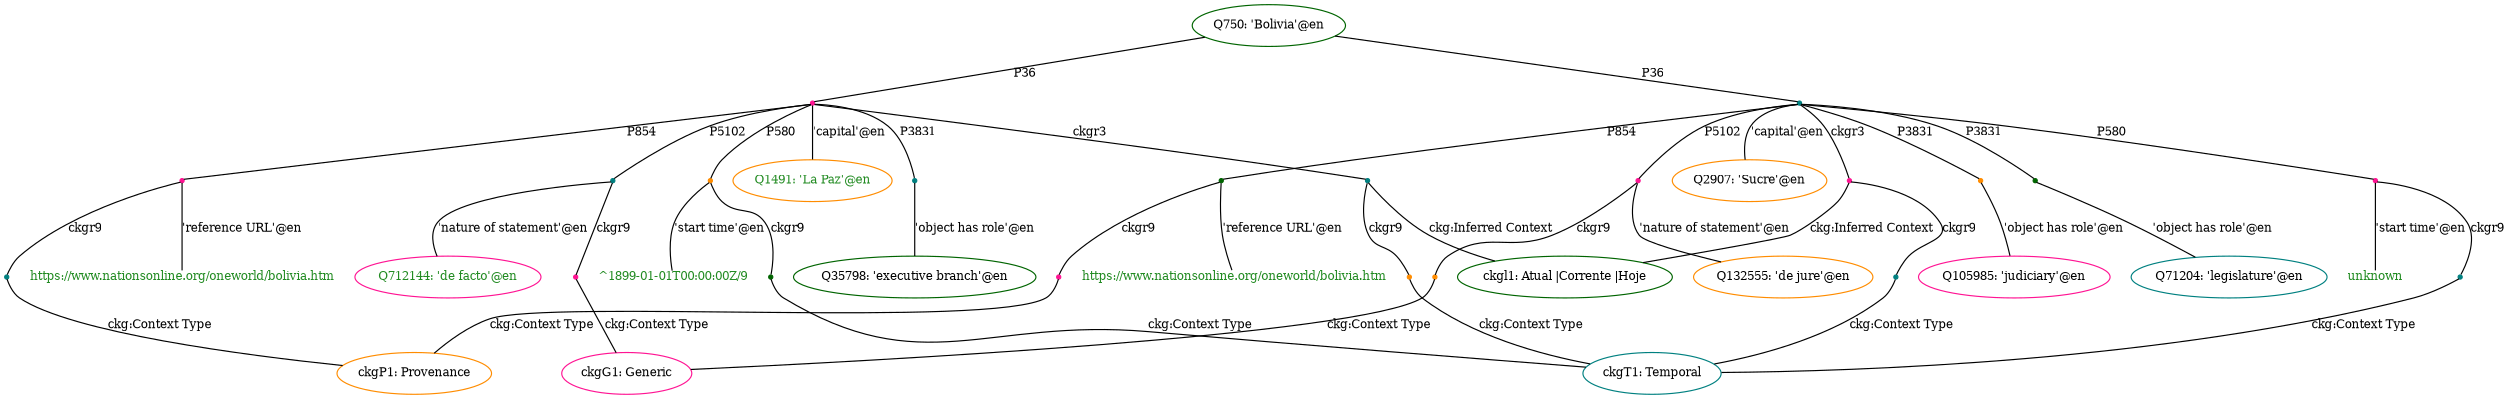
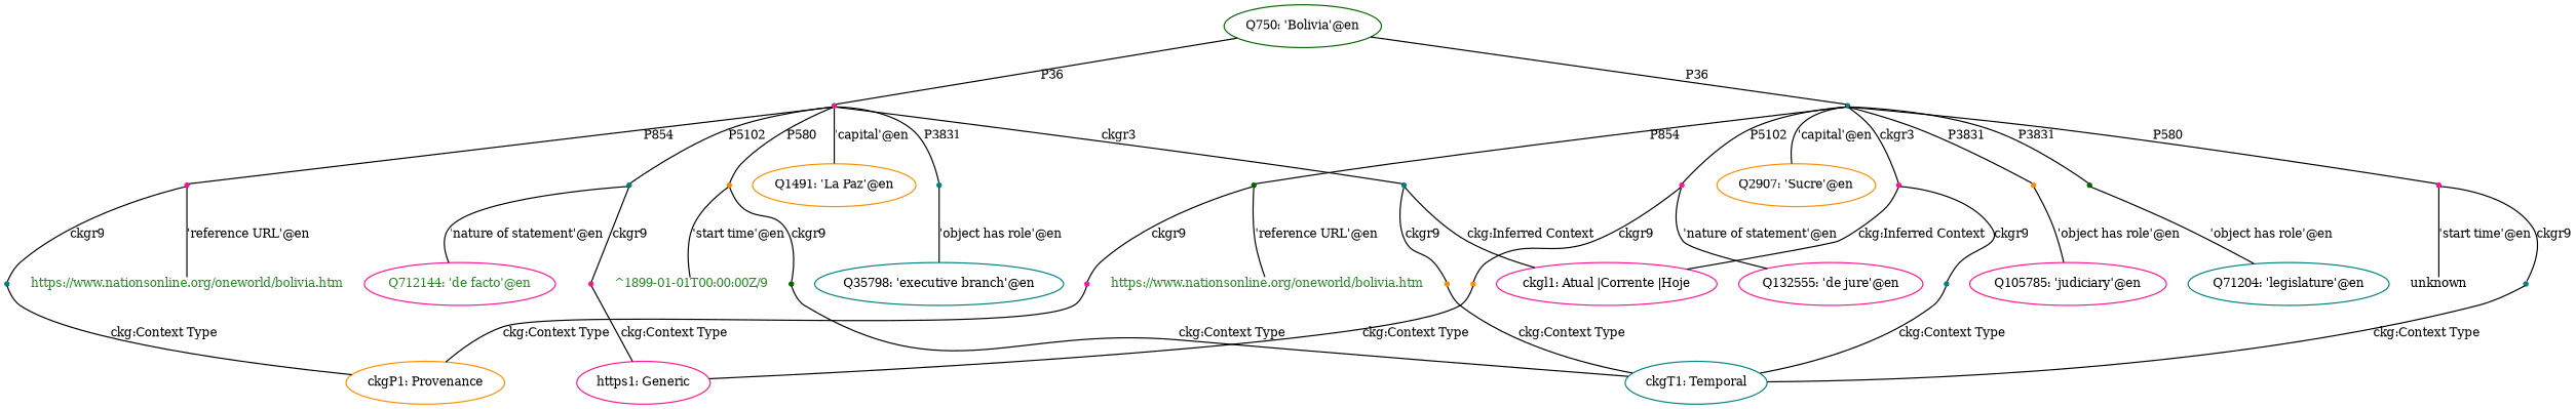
  strict graph {
    fontsize=20
    node [color=deeppink fontcolor=black fontsize=10 shape=point style=filled]
    edge [fontsize=10]
    n1 [color=darkgreen label="Q750: 'Bolivia'@en" shape=ellipse style=""]
    "Q750-P36-Q1491-349c7a24-0"
    "Q750-P36-Q2907-6fa08a5f-0" [color=teal]
-   n4 [color=darkorange fontcolor=forestgreen label="Q1491: 'La Paz'@en" shape=ellipse style=""]
+   n4 [color=darkorange label="Q1491: 'La Paz'@en" shape=ellipse style=""]
    "Q750-P36-Q1491-349c7a24-0-P3831-Q35798-0" [color=teal]
    "Q750-P36-Q1491-349c7a24-0-P459-Q712144-0" [color=teal]
    "Q750-P36-Q1491-349c7a24-0-P580-e87cf9-0" [color=darkorange fontcolor=forestgreen]
    "Q750-P36-Q1491-349c7a24-0-P854" [fontcolor=forestgreen]
    "Q750-P36-Q1491-349c7a24-0-ckgr3" [color=teal]
    n10 [color=darkorange label="Q2907: 'Sucre'@en" shape=ellipse style=""]
    "Q750-P36-Q2907-6fa08a5f-0-P3831-Q105985-0" [color=darkorange]
    "Q750-P36-Q2907-6fa08a5f-0-P3831-Q11204-0" [color=darkgreen]
    "Q750-P36-Q2907-6fa08a5f-0-P459-Q132555-0"
    "Q750-P36-Q2907-6fa08a5f-0-P580" [fontcolor=forestgreen]
    "Q750-P36-Q2907-6fa08a5f-0-P854" [color=darkgreen fontcolor=forestgreen]
    "Q750-P36-Q2907-6fa08a5f-0-ckgr3"
-   n17 [color=darkgreen label="Q35798: 'executive branch'@en" shape=ellipse style=""]
+   n17 [color=teal label="Q35798: 'executive branch'@en" shape=ellipse style=""]
    n18 [fontcolor=forestgreen label="Q712144: 'de facto'@en" shape=ellipse style=""]
    "Q750-P36-Q1491-349c7a24-0-P459-Q712144-0-P5102"
    n20 [color=darkorange fontcolor=forestgreen label="^1899-01-01T00:00:00Z/9" shape=plain style=""]
    "Q750-P36-Q1491-349c7a24-0-P580-e87cf9-0-P580" [color=darkgreen]
    n22 [color=teal fontcolor=forestgreen label="https://www.nationsonline.org/oneworld/bolivia.htm" shape=plain style=""]
    "Q750-P36-Q1491-349c7a24-0-P854-P854" [color=teal]
-   n24 [color=darkgreen label="ckgl1: Atual |Corrente |Hoje" shape=ellipse style=""]
+   n24 [label="ckgl1: Atual |Corrente |Hoje" shape=ellipse style=""]
    "Q750-P36-Q1491-349c7a24-0-ckgr3-ckgT1" [color=darkorange]
-   n26 [label="Q105985: 'judiciary'@en" shape=ellipse style=""]
+   n26 [label="Q105785: 'judiciary'@en" shape=ellipse style=""]
    n27 [color=teal label="Q71204: 'legislature'@en" shape=ellipse style=""]
-   n28 [color=darkorange label="Q132555: 'de jure'@en" shape=ellipse style=""]
+   n28 [label="Q132555: 'de jure'@en" shape=ellipse style=""]
    "Q750-P36-Q2907-6fa08a5f-0-P459-Q132555-0-P5102" [color=darkorange]
-   n30 [fontcolor=forestgreen label=unknown shape=plain style=""]
+   n30 [label=unknown shape=plain style=""]
    "Q750-P36-Q2907-6fa08a5f-0-P580-ckgT1" [color=teal]
    n32 [fontcolor=forestgreen label="https://www.nationsonline.org/oneworld/bolivia.htm" shape=plain style=""]
    "Q750-P36-Q2907-6fa08a5f-0-P854-P854"
    "Q750-P36-Q2907-6fa08a5f-0-ckgr3-ckgT1" [color=teal]
-   n35 [label="ckgG1: Generic" shape=ellipse style=""]
+   n35 [label="https1: Generic" shape=ellipse style=""]
    n36 [color=teal label="ckgT1: Temporal" shape=ellipse style=""]
    n37 [color=darkorange label="ckgP1: Provenance" shape=ellipse style=""]
    n1 -- "Q750-P36-Q1491-349c7a24-0" [label=P36]
    n1 -- "Q750-P36-Q2907-6fa08a5f-0" [label=P36]
    "Q750-P36-Q1491-349c7a24-0" -- n4 [label="'capital'@en"]
    "Q750-P36-Q1491-349c7a24-0" -- "Q750-P36-Q1491-349c7a24-0-P3831-Q35798-0" [label=P3831]
    "Q750-P36-Q1491-349c7a24-0" -- "Q750-P36-Q1491-349c7a24-0-P459-Q712144-0" [label=P5102]
    "Q750-P36-Q1491-349c7a24-0" -- "Q750-P36-Q1491-349c7a24-0-P580-e87cf9-0" [label=P580]
    "Q750-P36-Q1491-349c7a24-0" -- "Q750-P36-Q1491-349c7a24-0-P854" [label=P854]
    "Q750-P36-Q1491-349c7a24-0" -- "Q750-P36-Q1491-349c7a24-0-ckgr3" [label=ckgr3]
    "Q750-P36-Q2907-6fa08a5f-0" -- n10 [label="'capital'@en"]
    "Q750-P36-Q2907-6fa08a5f-0" -- "Q750-P36-Q2907-6fa08a5f-0-P3831-Q105985-0" [label=P3831]
    "Q750-P36-Q2907-6fa08a5f-0" -- "Q750-P36-Q2907-6fa08a5f-0-P3831-Q11204-0" [label=P3831]
    "Q750-P36-Q2907-6fa08a5f-0" -- "Q750-P36-Q2907-6fa08a5f-0-P459-Q132555-0" [label=P5102]
    "Q750-P36-Q2907-6fa08a5f-0" -- "Q750-P36-Q2907-6fa08a5f-0-P580" [label=P580]
    "Q750-P36-Q2907-6fa08a5f-0" -- "Q750-P36-Q2907-6fa08a5f-0-P854" [label=P854]
    "Q750-P36-Q2907-6fa08a5f-0" -- "Q750-P36-Q2907-6fa08a5f-0-ckgr3" [label=ckgr3]
    "Q750-P36-Q1491-349c7a24-0-P3831-Q35798-0" -- n17 [label="'object has role'@en"]
    "Q750-P36-Q1491-349c7a24-0-P459-Q712144-0" -- n18 [label="'nature of statement'@en"]
    "Q750-P36-Q1491-349c7a24-0-P459-Q712144-0" -- "Q750-P36-Q1491-349c7a24-0-P459-Q712144-0-P5102" [label=ckgr9]
    "Q750-P36-Q1491-349c7a24-0-P580-e87cf9-0" -- n20 [label="'start time'@en"]
    "Q750-P36-Q1491-349c7a24-0-P580-e87cf9-0" -- "Q750-P36-Q1491-349c7a24-0-P580-e87cf9-0-P580" [label=ckgr9]
    "Q750-P36-Q1491-349c7a24-0-P854" -- n22 [label="'reference URL'@en"]
    "Q750-P36-Q1491-349c7a24-0-P854" -- "Q750-P36-Q1491-349c7a24-0-P854-P854" [label=ckgr9]
    "Q750-P36-Q1491-349c7a24-0-ckgr3" -- n24 [label="ckg:Inferred Context"]
    "Q750-P36-Q1491-349c7a24-0-ckgr3" -- "Q750-P36-Q1491-349c7a24-0-ckgr3-ckgT1" [label=ckgr9]
    "Q750-P36-Q2907-6fa08a5f-0-P3831-Q105985-0" -- n26 [label="'object has role'@en"]
    "Q750-P36-Q2907-6fa08a5f-0-P3831-Q11204-0" -- n27 [label="'object has role'@en"]
    "Q750-P36-Q2907-6fa08a5f-0-P459-Q132555-0" -- n28 [label="'nature of statement'@en"]
    "Q750-P36-Q2907-6fa08a5f-0-P459-Q132555-0" -- "Q750-P36-Q2907-6fa08a5f-0-P459-Q132555-0-P5102" [label=ckgr9]
    "Q750-P36-Q2907-6fa08a5f-0-P580" -- n30 [label="'start time'@en"]
    "Q750-P36-Q2907-6fa08a5f-0-P580" -- "Q750-P36-Q2907-6fa08a5f-0-P580-ckgT1" [label=ckgr9]
    "Q750-P36-Q2907-6fa08a5f-0-P854" -- n32 [label="'reference URL'@en"]
    "Q750-P36-Q2907-6fa08a5f-0-P854" -- "Q750-P36-Q2907-6fa08a5f-0-P854-P854" [label=ckgr9]
    "Q750-P36-Q2907-6fa08a5f-0-ckgr3" -- n24 [label="ckg:Inferred Context"]
    "Q750-P36-Q2907-6fa08a5f-0-ckgr3" -- "Q750-P36-Q2907-6fa08a5f-0-ckgr3-ckgT1" [label=ckgr9]
    "Q750-P36-Q1491-349c7a24-0-P459-Q712144-0-P5102" -- n35 [label="ckg:Context Type"]
    "Q750-P36-Q1491-349c7a24-0-P580-e87cf9-0-P580" -- n36 [label="ckg:Context Type"]
    "Q750-P36-Q1491-349c7a24-0-P854-P854" -- n37 [label="ckg:Context Type"]
    "Q750-P36-Q1491-349c7a24-0-ckgr3-ckgT1" -- n36 [label="ckg:Context Type"]
    "Q750-P36-Q2907-6fa08a5f-0-P459-Q132555-0-P5102" -- n35 [label="ckg:Context Type"]
    "Q750-P36-Q2907-6fa08a5f-0-P580-ckgT1" -- n36 [label="ckg:Context Type"]
    "Q750-P36-Q2907-6fa08a5f-0-P854-P854" -- n37 [label="ckg:Context Type"]
    "Q750-P36-Q2907-6fa08a5f-0-ckgr3-ckgT1" -- n36 [label="ckg:Context Type"]
  }
